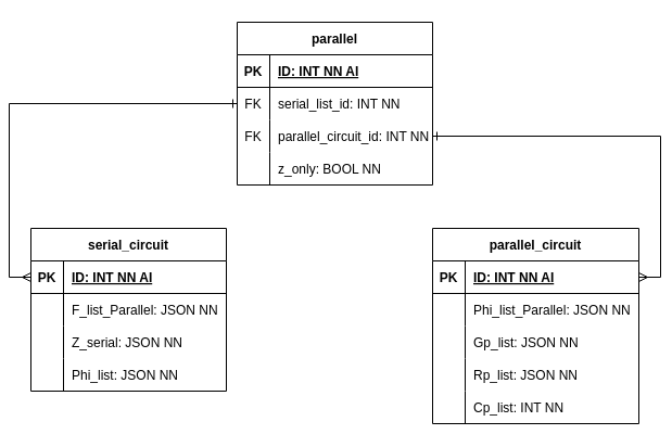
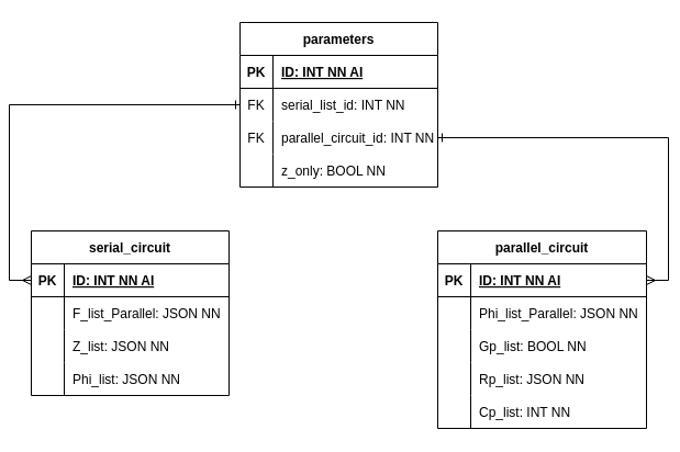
  <mxCell id="0" />
  <mxCell id="1" parent="0" />
- <mxCell id="2" value="parallel" style="shape=table;startSize=30;container=1;collapsible=1;childLayout=tableLayout;fixedRows=1;rowLines=0;fontStyle=1;align=center;resizeLast=1;" parent="1" vertex="1"><mxGeometry x="210" y="20" width="180" height="150" as="geometry" /></mxCell>
+ <mxCell id="2" value="parameters" style="shape=table;startSize=30;container=1;collapsible=1;childLayout=tableLayout;fixedRows=1;rowLines=0;fontStyle=1;align=center;resizeLast=1;" parent="1" vertex="1"><mxGeometry x="210" y="20" width="180" height="150" as="geometry" /></mxCell>
  <mxCell id="3" value="" style="shape=tableRow;horizontal=0;startSize=0;swimlaneHead=0;swimlaneBody=0;fillColor=none;collapsible=0;dropTarget=0;points=[[0,0.5],[1,0.5]];portConstraint=eastwest;top=0;left=0;right=0;bottom=1;" parent="2" vertex="1"><mxGeometry y="30" width="180" height="30" as="geometry" /></mxCell>
  <mxCell id="4" value="PK" style="shape=partialRectangle;connectable=0;fillColor=none;top=0;left=0;bottom=0;right=0;fontStyle=1;overflow=hidden;" parent="3" vertex="1"><mxGeometry width="30" height="30" as="geometry"><mxRectangle width="30" height="30" as="alternateBounds" /></mxGeometry></mxCell>
  <mxCell id="5" value="ID: INT NN AI" style="shape=partialRectangle;connectable=0;fillColor=none;top=0;left=0;bottom=0;right=0;align=left;spacingLeft=6;fontStyle=5;overflow=hidden;" parent="3" vertex="1"><mxGeometry x="30" width="150" height="30" as="geometry"><mxRectangle width="150" height="30" as="alternateBounds" /></mxGeometry></mxCell>
  <mxCell id="6" value="" style="shape=tableRow;horizontal=0;startSize=0;swimlaneHead=0;swimlaneBody=0;fillColor=none;collapsible=0;dropTarget=0;points=[[0,0.5],[1,0.5]];portConstraint=eastwest;top=0;left=0;right=0;bottom=0;" parent="2" vertex="1"><mxGeometry y="60" width="180" height="30" as="geometry" /></mxCell>
  <mxCell id="7" value="FK" style="shape=partialRectangle;connectable=0;fillColor=none;top=0;left=0;bottom=0;right=0;editable=1;overflow=hidden;" parent="6" vertex="1"><mxGeometry width="30" height="30" as="geometry"><mxRectangle width="30" height="30" as="alternateBounds" /></mxGeometry></mxCell>
  <mxCell id="8" value="serial_list_id: INT NN" style="shape=partialRectangle;connectable=0;fillColor=none;top=0;left=0;bottom=0;right=0;align=left;spacingLeft=6;overflow=hidden;" parent="6" vertex="1"><mxGeometry x="30" width="150" height="30" as="geometry"><mxRectangle width="150" height="30" as="alternateBounds" /></mxGeometry></mxCell>
  <mxCell id="9" value="" style="shape=tableRow;horizontal=0;startSize=0;swimlaneHead=0;swimlaneBody=0;fillColor=none;collapsible=0;dropTarget=0;points=[[0,0.5],[1,0.5]];portConstraint=eastwest;top=0;left=0;right=0;bottom=0;" parent="2" vertex="1"><mxGeometry y="90" width="180" height="30" as="geometry" /></mxCell>
  <mxCell id="10" value="FK" style="shape=partialRectangle;connectable=0;fillColor=none;top=0;left=0;bottom=0;right=0;editable=1;overflow=hidden;" parent="9" vertex="1"><mxGeometry width="30" height="30" as="geometry"><mxRectangle width="30" height="30" as="alternateBounds" /></mxGeometry></mxCell>
  <mxCell id="11" value="parallel_circuit_id: INT NN" style="shape=partialRectangle;connectable=0;fillColor=none;top=0;left=0;bottom=0;right=0;align=left;spacingLeft=6;overflow=hidden;" parent="9" vertex="1"><mxGeometry x="30" width="150" height="30" as="geometry"><mxRectangle width="150" height="30" as="alternateBounds" /></mxGeometry></mxCell>
  <mxCell id="12" value="" style="shape=tableRow;horizontal=0;startSize=0;swimlaneHead=0;swimlaneBody=0;fillColor=none;collapsible=0;dropTarget=0;points=[[0,0.5],[1,0.5]];portConstraint=eastwest;top=0;left=0;right=0;bottom=0;" parent="2" vertex="1"><mxGeometry y="120" width="180" height="30" as="geometry" /></mxCell>
  <mxCell id="13" value="" style="shape=partialRectangle;connectable=0;fillColor=none;top=0;left=0;bottom=0;right=0;editable=1;overflow=hidden;" parent="12" vertex="1"><mxGeometry width="30" height="30" as="geometry"><mxRectangle width="30" height="30" as="alternateBounds" /></mxGeometry></mxCell>
  <mxCell id="14" value="z_only: BOOL NN" style="shape=partialRectangle;connectable=0;fillColor=none;top=0;left=0;bottom=0;right=0;align=left;spacingLeft=6;overflow=hidden;" parent="12" vertex="1"><mxGeometry x="30" width="150" height="30" as="geometry"><mxRectangle width="150" height="30" as="alternateBounds" /></mxGeometry></mxCell>
  <mxCell id="15" value="parallel_circuit" style="shape=table;startSize=30;container=1;collapsible=1;childLayout=tableLayout;fixedRows=1;rowLines=0;fontStyle=1;align=center;resizeLast=1;" parent="1" vertex="1"><mxGeometry x="390" y="210" width="190" height="180" as="geometry" /></mxCell>
  <mxCell id="16" value="" style="shape=tableRow;horizontal=0;startSize=0;swimlaneHead=0;swimlaneBody=0;fillColor=none;collapsible=0;dropTarget=0;points=[[0,0.5],[1,0.5]];portConstraint=eastwest;top=0;left=0;right=0;bottom=1;" parent="15" vertex="1"><mxGeometry y="30" width="190" height="30" as="geometry" /></mxCell>
  <mxCell id="17" value="PK" style="shape=partialRectangle;connectable=0;fillColor=none;top=0;left=0;bottom=0;right=0;fontStyle=1;overflow=hidden;" parent="16" vertex="1"><mxGeometry width="30" height="30" as="geometry"><mxRectangle width="30" height="30" as="alternateBounds" /></mxGeometry></mxCell>
  <mxCell id="18" value="ID: INT NN AI" style="shape=partialRectangle;connectable=0;fillColor=none;top=0;left=0;bottom=0;right=0;align=left;spacingLeft=6;fontStyle=5;overflow=hidden;" parent="16" vertex="1"><mxGeometry x="30" width="160" height="30" as="geometry"><mxRectangle width="160" height="30" as="alternateBounds" /></mxGeometry></mxCell>
  <mxCell id="19" value="" style="shape=tableRow;horizontal=0;startSize=0;swimlaneHead=0;swimlaneBody=0;fillColor=none;collapsible=0;dropTarget=0;points=[[0,0.5],[1,0.5]];portConstraint=eastwest;top=0;left=0;right=0;bottom=0;" parent="15" vertex="1"><mxGeometry y="60" width="190" height="30" as="geometry" /></mxCell>
  <mxCell id="20" value="" style="shape=partialRectangle;connectable=0;fillColor=none;top=0;left=0;bottom=0;right=0;editable=1;overflow=hidden;" parent="19" vertex="1"><mxGeometry width="30" height="30" as="geometry"><mxRectangle width="30" height="30" as="alternateBounds" /></mxGeometry></mxCell>
  <mxCell id="21" value="Phi_list_Parallel: JSON NN" style="shape=partialRectangle;connectable=0;fillColor=none;top=0;left=0;bottom=0;right=0;align=left;spacingLeft=6;overflow=hidden;" parent="19" vertex="1"><mxGeometry x="30" width="160" height="30" as="geometry"><mxRectangle width="160" height="30" as="alternateBounds" /></mxGeometry></mxCell>
  <mxCell id="22" value="" style="shape=tableRow;horizontal=0;startSize=0;swimlaneHead=0;swimlaneBody=0;fillColor=none;collapsible=0;dropTarget=0;points=[[0,0.5],[1,0.5]];portConstraint=eastwest;top=0;left=0;right=0;bottom=0;" parent="15" vertex="1"><mxGeometry y="90" width="190" height="30" as="geometry" /></mxCell>
  <mxCell id="23" value="" style="shape=partialRectangle;connectable=0;fillColor=none;top=0;left=0;bottom=0;right=0;editable=1;overflow=hidden;" parent="22" vertex="1"><mxGeometry width="30" height="30" as="geometry"><mxRectangle width="30" height="30" as="alternateBounds" /></mxGeometry></mxCell>
- <mxCell id="24" value="Gp_list: JSON NN" style="shape=partialRectangle;connectable=0;fillColor=none;top=0;left=0;bottom=0;right=0;align=left;spacingLeft=6;overflow=hidden;" parent="22" vertex="1"><mxGeometry x="30" width="160" height="30" as="geometry"><mxRectangle width="160" height="30" as="alternateBounds" /></mxGeometry></mxCell>
+ <mxCell id="24" value="Gp_list: BOOL NN" style="shape=partialRectangle;connectable=0;fillColor=none;top=0;left=0;bottom=0;right=0;align=left;spacingLeft=6;overflow=hidden;" parent="22" vertex="1"><mxGeometry x="30" width="160" height="30" as="geometry"><mxRectangle width="160" height="30" as="alternateBounds" /></mxGeometry></mxCell>
  <mxCell id="25" value="" style="shape=tableRow;horizontal=0;startSize=0;swimlaneHead=0;swimlaneBody=0;fillColor=none;collapsible=0;dropTarget=0;points=[[0,0.5],[1,0.5]];portConstraint=eastwest;top=0;left=0;right=0;bottom=0;" parent="15" vertex="1"><mxGeometry y="120" width="190" height="30" as="geometry" /></mxCell>
  <mxCell id="26" value="" style="shape=partialRectangle;connectable=0;fillColor=none;top=0;left=0;bottom=0;right=0;editable=1;overflow=hidden;" parent="25" vertex="1"><mxGeometry width="30" height="30" as="geometry"><mxRectangle width="30" height="30" as="alternateBounds" /></mxGeometry></mxCell>
  <mxCell id="27" value="Rp_list: JSON NN" style="shape=partialRectangle;connectable=0;fillColor=none;top=0;left=0;bottom=0;right=0;align=left;spacingLeft=6;overflow=hidden;" parent="25" vertex="1"><mxGeometry x="30" width="160" height="30" as="geometry"><mxRectangle width="160" height="30" as="alternateBounds" /></mxGeometry></mxCell>
  <mxCell id="28" value="" style="shape=tableRow;horizontal=0;startSize=0;swimlaneHead=0;swimlaneBody=0;fillColor=none;collapsible=0;dropTarget=0;points=[[0,0.5],[1,0.5]];portConstraint=eastwest;top=0;left=0;right=0;bottom=0;" parent="15" vertex="1"><mxGeometry y="150" width="190" height="30" as="geometry" /></mxCell>
  <mxCell id="29" value="" style="shape=partialRectangle;connectable=0;fillColor=none;top=0;left=0;bottom=0;right=0;editable=1;overflow=hidden;" parent="28" vertex="1"><mxGeometry width="30" height="30" as="geometry"><mxRectangle width="30" height="30" as="alternateBounds" /></mxGeometry></mxCell>
  <mxCell id="30" value="Cp_list: INT NN" style="shape=partialRectangle;connectable=0;fillColor=none;top=0;left=0;bottom=0;right=0;align=left;spacingLeft=6;overflow=hidden;" parent="28" vertex="1"><mxGeometry x="30" width="160" height="30" as="geometry"><mxRectangle width="160" height="30" as="alternateBounds" /></mxGeometry></mxCell>
  <mxCell id="31" value="serial_circuit" style="shape=table;startSize=30;container=1;collapsible=1;childLayout=tableLayout;fixedRows=1;rowLines=0;fontStyle=1;align=center;resizeLast=1;" parent="1" vertex="1"><mxGeometry x="20" y="210" width="180" height="150" as="geometry" /></mxCell>
  <mxCell id="32" value="" style="shape=tableRow;horizontal=0;startSize=0;swimlaneHead=0;swimlaneBody=0;fillColor=none;collapsible=0;dropTarget=0;points=[[0,0.5],[1,0.5]];portConstraint=eastwest;top=0;left=0;right=0;bottom=1;" parent="31" vertex="1"><mxGeometry y="30" width="180" height="30" as="geometry" /></mxCell>
  <mxCell id="33" value="PK" style="shape=partialRectangle;connectable=0;fillColor=none;top=0;left=0;bottom=0;right=0;fontStyle=1;overflow=hidden;" parent="32" vertex="1"><mxGeometry width="30" height="30" as="geometry"><mxRectangle width="30" height="30" as="alternateBounds" /></mxGeometry></mxCell>
  <mxCell id="34" value="ID: INT NN AI" style="shape=partialRectangle;connectable=0;fillColor=none;top=0;left=0;bottom=0;right=0;align=left;spacingLeft=6;fontStyle=5;overflow=hidden;" parent="32" vertex="1"><mxGeometry x="30" width="150" height="30" as="geometry"><mxRectangle width="150" height="30" as="alternateBounds" /></mxGeometry></mxCell>
  <mxCell id="35" value="" style="shape=tableRow;horizontal=0;startSize=0;swimlaneHead=0;swimlaneBody=0;fillColor=none;collapsible=0;dropTarget=0;points=[[0,0.5],[1,0.5]];portConstraint=eastwest;top=0;left=0;right=0;bottom=0;" parent="31" vertex="1"><mxGeometry y="60" width="180" height="30" as="geometry" /></mxCell>
  <mxCell id="36" value="" style="shape=partialRectangle;connectable=0;fillColor=none;top=0;left=0;bottom=0;right=0;editable=1;overflow=hidden;" parent="35" vertex="1"><mxGeometry width="30" height="30" as="geometry"><mxRectangle width="30" height="30" as="alternateBounds" /></mxGeometry></mxCell>
  <mxCell id="37" value="F_list_Parallel: JSON NN" style="shape=partialRectangle;connectable=0;fillColor=none;top=0;left=0;bottom=0;right=0;align=left;spacingLeft=6;overflow=hidden;" parent="35" vertex="1"><mxGeometry x="30" width="150" height="30" as="geometry"><mxRectangle width="150" height="30" as="alternateBounds" /></mxGeometry></mxCell>
  <mxCell id="38" value="" style="shape=tableRow;horizontal=0;startSize=0;swimlaneHead=0;swimlaneBody=0;fillColor=none;collapsible=0;dropTarget=0;points=[[0,0.5],[1,0.5]];portConstraint=eastwest;top=0;left=0;right=0;bottom=0;" parent="31" vertex="1"><mxGeometry y="90" width="180" height="30" as="geometry" /></mxCell>
  <mxCell id="39" value="" style="shape=partialRectangle;connectable=0;fillColor=none;top=0;left=0;bottom=0;right=0;editable=1;overflow=hidden;" parent="38" vertex="1"><mxGeometry width="30" height="30" as="geometry"><mxRectangle width="30" height="30" as="alternateBounds" /></mxGeometry></mxCell>
- <mxCell id="40" value="Z_serial: JSON NN" style="shape=partialRectangle;connectable=0;fillColor=none;top=0;left=0;bottom=0;right=0;align=left;spacingLeft=6;overflow=hidden;" parent="38" vertex="1"><mxGeometry x="30" width="150" height="30" as="geometry"><mxRectangle width="150" height="30" as="alternateBounds" /></mxGeometry></mxCell>
+ <mxCell id="40" value="Z_list: JSON NN" style="shape=partialRectangle;connectable=0;fillColor=none;top=0;left=0;bottom=0;right=0;align=left;spacingLeft=6;overflow=hidden;" parent="38" vertex="1"><mxGeometry x="30" width="150" height="30" as="geometry"><mxRectangle width="150" height="30" as="alternateBounds" /></mxGeometry></mxCell>
  <mxCell id="41" value="" style="shape=tableRow;horizontal=0;startSize=0;swimlaneHead=0;swimlaneBody=0;fillColor=none;collapsible=0;dropTarget=0;points=[[0,0.5],[1,0.5]];portConstraint=eastwest;top=0;left=0;right=0;bottom=0;" parent="31" vertex="1"><mxGeometry y="120" width="180" height="30" as="geometry" /></mxCell>
  <mxCell id="42" value="" style="shape=partialRectangle;connectable=0;fillColor=none;top=0;left=0;bottom=0;right=0;editable=1;overflow=hidden;" parent="41" vertex="1"><mxGeometry width="30" height="30" as="geometry"><mxRectangle width="30" height="30" as="alternateBounds" /></mxGeometry></mxCell>
  <mxCell id="43" value="Phi_list: JSON NN" style="shape=partialRectangle;connectable=0;fillColor=none;top=0;left=0;bottom=0;right=0;align=left;spacingLeft=6;overflow=hidden;" parent="41" vertex="1"><mxGeometry x="30" width="150" height="30" as="geometry"><mxRectangle width="150" height="30" as="alternateBounds" /></mxGeometry></mxCell>
  <mxCell id="44" style="edgeStyle=orthogonalEdgeStyle;rounded=0;orthogonalLoop=1;jettySize=auto;html=1;exitX=0;exitY=0.5;exitDx=0;exitDy=0;entryX=0;entryY=0.5;entryDx=0;entryDy=0;endArrow=ERone;endFill=0;startArrow=ERmany;startFill=0;" parent="1" source="32" target="6" edge="1"><mxGeometry relative="1" as="geometry" /></mxCell>
  <mxCell id="45" style="edgeStyle=orthogonalEdgeStyle;rounded=0;orthogonalLoop=1;jettySize=auto;html=1;exitX=1;exitY=0.5;exitDx=0;exitDy=0;entryX=1;entryY=0.5;entryDx=0;entryDy=0;startArrow=ERmany;startFill=0;endArrow=ERone;endFill=0;" parent="1" source="16" target="9" edge="1"><mxGeometry relative="1" as="geometry" /></mxCell>
